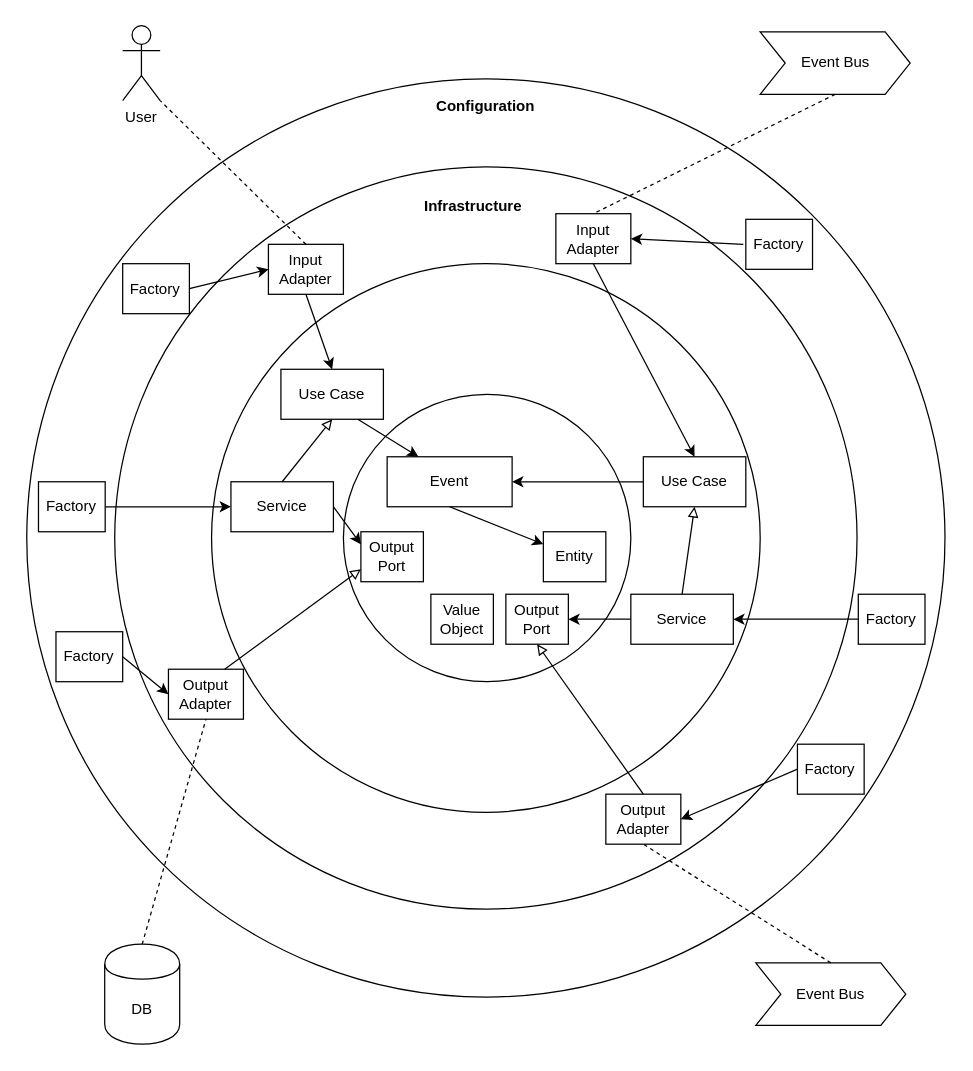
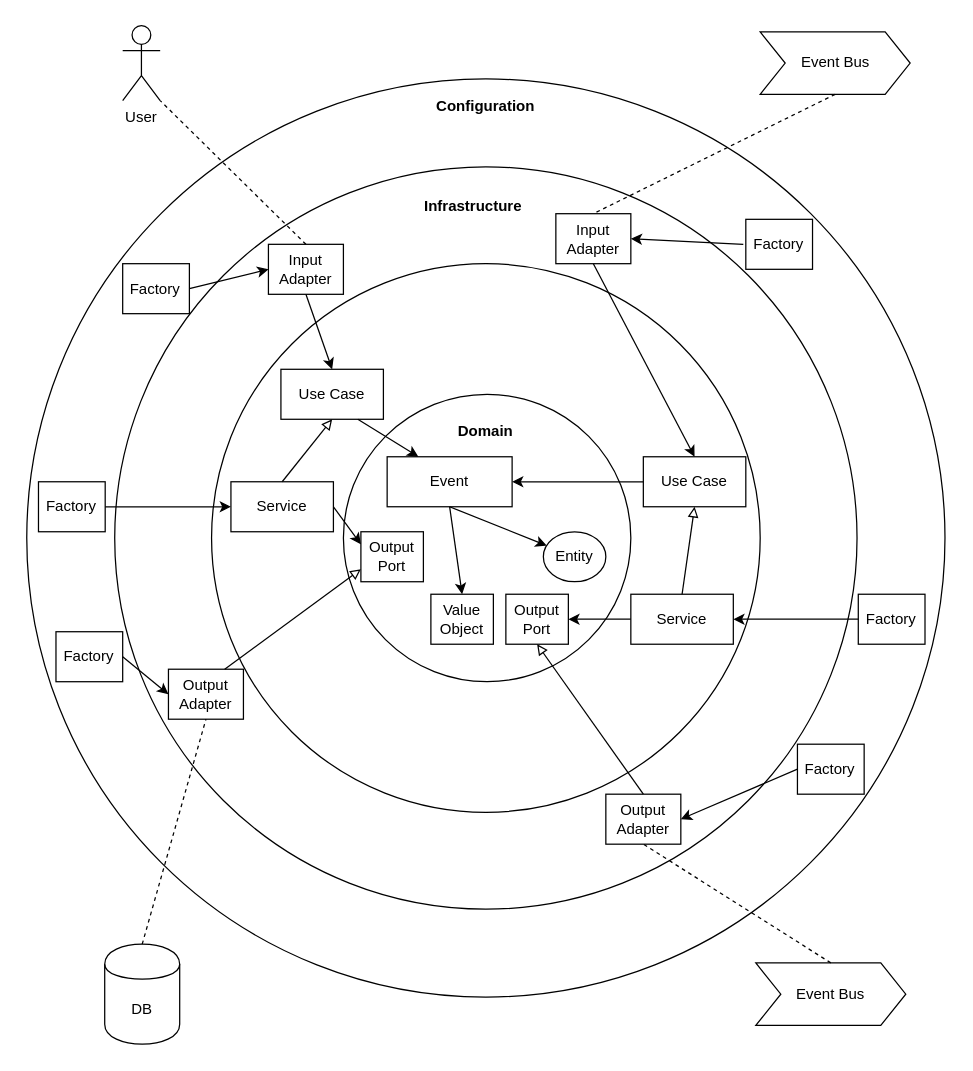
  <mxCell id="0" />
  <mxCell id="1" parent="0" />
  <mxCell id="2" value="" style="ellipse;whiteSpace=wrap;html=1;aspect=fixed;" vertex="1" parent="1"><mxGeometry x="20.62" y="62.62" width="734.75" height="734.75" as="geometry" /></mxCell>
  <mxCell id="3" value="" style="ellipse;whiteSpace=wrap;html=1;aspect=fixed;" vertex="1" parent="1"><mxGeometry x="91" y="133" width="594" height="594" as="geometry" /></mxCell>
  <mxCell id="4" value="" style="ellipse;whiteSpace=wrap;html=1;aspect=fixed;" vertex="1" parent="1"><mxGeometry x="168.5" y="210.5" width="439" height="439" as="geometry" /></mxCell>
  <mxCell id="5" value="" style="ellipse;whiteSpace=wrap;html=1;aspect=fixed;" vertex="1" parent="1"><mxGeometry x="274" y="315" width="230" height="230" as="geometry" /></mxCell>
  <mxCell id="6" value="Event" style="rounded=0;whiteSpace=wrap;html=1;" vertex="1" parent="1"><mxGeometry x="309" y="365" width="100" height="40" as="geometry" /></mxCell>
- <mxCell id="7" value="Entity" style="rounded=0;whiteSpace=wrap;html=1;" vertex="1" parent="1"><mxGeometry x="434" y="425" width="50" height="40" as="geometry" /></mxCell>
+ <mxCell id="7" value="Entity" style="ellipse;whiteSpace=wrap;html=1;" vertex="1" parent="1"><mxGeometry x="434" y="425" width="50" height="40" as="geometry" /></mxCell>
  <mxCell id="8" value="Value &lt;br&gt;Object" style="rounded=0;whiteSpace=wrap;html=1;" vertex="1" parent="1"><mxGeometry x="344" y="475" width="50" height="40" as="geometry" /></mxCell>
+ <mxCell id="9" value="" style="endArrow=classic;html=1;exitX=0.5;exitY=1;exitDx=0;exitDy=0;entryX=0.5;entryY=0;entryDx=0;entryDy=0;" edge="1" parent="1" source="6" target="8"><mxGeometry width="50" height="50" relative="1" as="geometry"><mxPoint x="414" y="405" as="sourcePoint" /><mxPoint x="464" y="355" as="targetPoint" /></mxGeometry></mxCell>
  <mxCell id="10" value="" style="endArrow=classic;html=1;exitX=0.5;exitY=1;exitDx=0;exitDy=0;entryX=0;entryY=0.25;entryDx=0;entryDy=0;" edge="1" parent="1" source="6" target="7"><mxGeometry width="50" height="50" relative="1" as="geometry"><mxPoint x="414" y="405" as="sourcePoint" /><mxPoint x="464" y="355" as="targetPoint" /></mxGeometry></mxCell>
+ <mxCell id="11" value="&lt;b&gt;Domain&lt;/b&gt;" style="text;html=1;strokeColor=none;fillColor=none;align=center;verticalAlign=middle;whiteSpace=wrap;rounded=0;" vertex="1" parent="1"><mxGeometry x="368" y="335" width="40" height="20" as="geometry" /></mxCell>
  <mxCell id="12" value="&lt;b&gt;Infrastructure&lt;br&gt;&lt;/b&gt;" style="text;html=1;strokeColor=none;fillColor=none;align=center;verticalAlign=middle;whiteSpace=wrap;rounded=0;" vertex="1" parent="1"><mxGeometry x="358" y="155" width="40" height="20" as="geometry" /></mxCell>
  <mxCell id="13" value="&lt;b&gt;Configuration&lt;/b&gt;" style="text;html=1;strokeColor=none;fillColor=none;align=center;verticalAlign=middle;whiteSpace=wrap;rounded=0;" vertex="1" parent="1"><mxGeometry x="368" y="75" width="40" height="20" as="geometry" /></mxCell>
  <mxCell id="14" value="Use Case" style="rounded=0;whiteSpace=wrap;html=1;" vertex="1" parent="1"><mxGeometry x="224" y="295" width="82" height="40" as="geometry" /></mxCell>
  <mxCell id="15" value="" style="endArrow=classic;html=1;exitX=0.75;exitY=1;exitDx=0;exitDy=0;entryX=0.25;entryY=0;entryDx=0;entryDy=0;" edge="1" parent="1" source="14" target="6"><mxGeometry width="50" height="50" relative="1" as="geometry"><mxPoint x="414" y="405" as="sourcePoint" /><mxPoint x="464" y="355" as="targetPoint" /></mxGeometry></mxCell>
  <mxCell id="16" value="Use Case" style="rounded=0;whiteSpace=wrap;html=1;" vertex="1" parent="1"><mxGeometry x="514" y="365" width="82" height="40" as="geometry" /></mxCell>
  <mxCell id="17" value="" style="endArrow=classic;html=1;exitX=0;exitY=0.5;exitDx=0;exitDy=0;entryX=1;entryY=0.5;entryDx=0;entryDy=0;" edge="1" parent="1" source="16" target="6"><mxGeometry width="50" height="50" relative="1" as="geometry"><mxPoint x="414" y="405" as="sourcePoint" /><mxPoint x="464" y="355" as="targetPoint" /></mxGeometry></mxCell>
  <mxCell id="18" value="Service" style="rounded=0;whiteSpace=wrap;html=1;" vertex="1" parent="1"><mxGeometry x="184" y="385" width="82" height="40" as="geometry" /></mxCell>
  <mxCell id="19" value="" style="endArrow=block;html=1;exitX=0.5;exitY=0;exitDx=0;exitDy=0;entryX=0.5;entryY=1;entryDx=0;entryDy=0;endFill=0;" edge="1" parent="1" source="18" target="14"><mxGeometry width="50" height="50" relative="1" as="geometry"><mxPoint x="414" y="405" as="sourcePoint" /><mxPoint x="464" y="355" as="targetPoint" /></mxGeometry></mxCell>
  <mxCell id="20" value="Service" style="rounded=0;whiteSpace=wrap;html=1;" vertex="1" parent="1"><mxGeometry x="504" y="475" width="82" height="40" as="geometry" /></mxCell>
  <mxCell id="21" value="" style="endArrow=block;html=1;exitX=0.5;exitY=0;exitDx=0;exitDy=0;entryX=0.5;entryY=1;entryDx=0;entryDy=0;endFill=0;" edge="1" parent="1" source="20" target="16"><mxGeometry width="50" height="50" relative="1" as="geometry"><mxPoint x="664" y="455" as="sourcePoint" /><mxPoint x="704" y="405" as="targetPoint" /></mxGeometry></mxCell>
  <mxCell id="22" value="Factory" style="rounded=0;whiteSpace=wrap;html=1;" vertex="1" parent="1"><mxGeometry x="30" y="385" width="53.38" height="40" as="geometry" /></mxCell>
  <mxCell id="23" value="Factory" style="rounded=0;whiteSpace=wrap;html=1;" vertex="1" parent="1"><mxGeometry x="686" y="475" width="53.38" height="40" as="geometry" /></mxCell>
  <mxCell id="24" value="" style="endArrow=classic;html=1;exitX=1;exitY=0.5;exitDx=0;exitDy=0;entryX=0;entryY=0.5;entryDx=0;entryDy=0;" edge="1" parent="1" source="22" target="18"><mxGeometry width="50" height="50" relative="1" as="geometry"><mxPoint x="254" y="435" as="sourcePoint" /><mxPoint x="304" y="385" as="targetPoint" /></mxGeometry></mxCell>
  <mxCell id="25" value="" style="endArrow=classic;html=1;exitX=0;exitY=0.5;exitDx=0;exitDy=0;entryX=1;entryY=0.5;entryDx=0;entryDy=0;" edge="1" parent="1" source="23" target="20"><mxGeometry width="50" height="50" relative="1" as="geometry"><mxPoint x="774" y="475" as="sourcePoint" /><mxPoint x="824" y="425" as="targetPoint" /></mxGeometry></mxCell>
  <mxCell id="26" value="Output&lt;br&gt;Adapter" style="rounded=0;whiteSpace=wrap;html=1;" vertex="1" parent="1"><mxGeometry x="134" y="535" width="60" height="40" as="geometry" /></mxCell>
  <mxCell id="27" value="Output&lt;br&gt;Adapter" style="rounded=0;whiteSpace=wrap;html=1;" vertex="1" parent="1"><mxGeometry x="484" y="635" width="60" height="40" as="geometry" /></mxCell>
  <mxCell id="28" value="Output&lt;br&gt;Port" style="rounded=0;whiteSpace=wrap;html=1;" vertex="1" parent="1"><mxGeometry x="404" y="475" width="50" height="40" as="geometry" /></mxCell>
  <mxCell id="29" value="Output&lt;br&gt;Port" style="rounded=0;whiteSpace=wrap;html=1;" vertex="1" parent="1"><mxGeometry x="288" y="425" width="50" height="40" as="geometry" /></mxCell>
  <mxCell id="30" value="" style="endArrow=classic;html=1;exitX=1;exitY=0.5;exitDx=0;exitDy=0;entryX=0;entryY=0.25;entryDx=0;entryDy=0;" edge="1" parent="1" source="18" target="29"><mxGeometry width="50" height="50" relative="1" as="geometry"><mxPoint x="254" y="515" as="sourcePoint" /><mxPoint x="304" y="465" as="targetPoint" /></mxGeometry></mxCell>
  <mxCell id="31" value="" style="endArrow=classic;html=1;exitX=0;exitY=0.5;exitDx=0;exitDy=0;entryX=1;entryY=0.5;entryDx=0;entryDy=0;" edge="1" parent="1" source="20" target="28"><mxGeometry width="50" height="50" relative="1" as="geometry"><mxPoint x="739.38" y="645" as="sourcePoint" /><mxPoint x="802.38" y="665" as="targetPoint" /></mxGeometry></mxCell>
  <mxCell id="32" value="" style="endArrow=block;html=1;exitX=0.75;exitY=0;exitDx=0;exitDy=0;entryX=0;entryY=0.75;entryDx=0;entryDy=0;endFill=0;" edge="1" parent="1" source="26" target="29"><mxGeometry width="50" height="50" relative="1" as="geometry"><mxPoint x="224" y="525" as="sourcePoint" /><mxPoint x="264" y="475" as="targetPoint" /></mxGeometry></mxCell>
  <mxCell id="33" value="DB" style="shape=cylinder;whiteSpace=wrap;html=1;boundedLbl=1;backgroundOutline=1;" vertex="1" parent="1"><mxGeometry x="83" y="755" width="60" height="80" as="geometry" /></mxCell>
  <mxCell id="34" value="" style="endArrow=none;dashed=1;html=1;exitX=0.5;exitY=0;exitDx=0;exitDy=0;entryX=0.5;entryY=1;entryDx=0;entryDy=0;" edge="1" parent="1" source="33" target="26"><mxGeometry width="50" height="50" relative="1" as="geometry"><mxPoint x="254" y="695" as="sourcePoint" /><mxPoint x="304" y="645" as="targetPoint" /></mxGeometry></mxCell>
  <mxCell id="35" value="Event Bus" style="shape=step;perimeter=stepPerimeter;whiteSpace=wrap;html=1;fixedSize=1;" vertex="1" parent="1"><mxGeometry x="604" y="770" width="120" height="50" as="geometry" /></mxCell>
  <mxCell id="36" value="" style="endArrow=none;dashed=1;html=1;entryX=0.5;entryY=1;entryDx=0;entryDy=0;exitX=0.5;exitY=0;exitDx=0;exitDy=0;" edge="1" parent="1" source="35" target="27"><mxGeometry width="50" height="50" relative="1" as="geometry"><mxPoint x="-206" y="635" as="sourcePoint" /><mxPoint x="-156" y="585" as="targetPoint" /></mxGeometry></mxCell>
  <mxCell id="37" value="" style="endArrow=block;html=1;exitX=0.5;exitY=0;exitDx=0;exitDy=0;entryX=0.5;entryY=1;entryDx=0;entryDy=0;endFill=0;" edge="1" parent="1" source="27" target="28"><mxGeometry width="50" height="50" relative="1" as="geometry"><mxPoint x="189" y="545" as="sourcePoint" /><mxPoint x="298" y="465" as="targetPoint" /></mxGeometry></mxCell>
  <mxCell id="38" value="Factory" style="rounded=0;whiteSpace=wrap;html=1;" vertex="1" parent="1"><mxGeometry x="637.31" y="595" width="53.38" height="40" as="geometry" /></mxCell>
  <mxCell id="39" value="" style="endArrow=classic;html=1;exitX=0;exitY=0.5;exitDx=0;exitDy=0;entryX=1;entryY=0.5;entryDx=0;entryDy=0;" edge="1" parent="1" source="38" target="27"><mxGeometry width="50" height="50" relative="1" as="geometry"><mxPoint x="444" y="565" as="sourcePoint" /><mxPoint x="494" y="515" as="targetPoint" /></mxGeometry></mxCell>
  <mxCell id="40" value="Factory" style="rounded=0;whiteSpace=wrap;html=1;" vertex="1" parent="1"><mxGeometry x="44" y="505" width="53.38" height="40" as="geometry" /></mxCell>
  <mxCell id="41" value="" style="endArrow=classic;html=1;exitX=1;exitY=0.5;exitDx=0;exitDy=0;entryX=0;entryY=0.5;entryDx=0;entryDy=0;" edge="1" parent="1" source="40" target="26"><mxGeometry width="50" height="50" relative="1" as="geometry"><mxPoint x="93.38" y="415" as="sourcePoint" /><mxPoint x="194" y="415" as="targetPoint" /></mxGeometry></mxCell>
  <mxCell id="42" value="Factory" style="rounded=0;whiteSpace=wrap;html=1;" vertex="1" parent="1"><mxGeometry x="596" y="175" width="53.38" height="40" as="geometry" /></mxCell>
  <mxCell id="43" value="Input&lt;br&gt;Adapter" style="rounded=0;whiteSpace=wrap;html=1;" vertex="1" parent="1"><mxGeometry x="444" y="170.5" width="60" height="40" as="geometry" /></mxCell>
  <mxCell id="44" value="" style="endArrow=classic;html=1;entryX=1;entryY=0.5;entryDx=0;entryDy=0;" edge="1" parent="1" target="43"><mxGeometry width="50" height="50" relative="1" as="geometry"><mxPoint x="594" y="195" as="sourcePoint" /><mxPoint x="704" y="215" as="targetPoint" /></mxGeometry></mxCell>
  <mxCell id="45" value="" style="endArrow=classic;html=1;exitX=0.5;exitY=1;exitDx=0;exitDy=0;entryX=0.5;entryY=0;entryDx=0;entryDy=0;" edge="1" parent="1" source="43" target="16"><mxGeometry width="50" height="50" relative="1" as="geometry"><mxPoint x="706" y="515" as="sourcePoint" /><mxPoint x="606" y="515" as="targetPoint" /></mxGeometry></mxCell>
  <mxCell id="46" value="Event Bus" style="shape=step;perimeter=stepPerimeter;whiteSpace=wrap;html=1;fixedSize=1;" vertex="1" parent="1"><mxGeometry x="607.5" y="25" width="120" height="50" as="geometry" /></mxCell>
  <mxCell id="47" value="Factory" style="rounded=0;whiteSpace=wrap;html=1;" vertex="1" parent="1"><mxGeometry x="97.38" y="210.5" width="53.38" height="40" as="geometry" /></mxCell>
  <mxCell id="48" value="Input&lt;br&gt;Adapter" style="rounded=0;whiteSpace=wrap;html=1;" vertex="1" parent="1"><mxGeometry x="214" y="195" width="60" height="40" as="geometry" /></mxCell>
  <mxCell id="49" value="" style="endArrow=classic;html=1;entryX=0;entryY=0.5;entryDx=0;entryDy=0;exitX=1;exitY=0.5;exitDx=0;exitDy=0;" edge="1" parent="1" source="47" target="48"><mxGeometry width="50" height="50" relative="1" as="geometry"><mxPoint x="604" y="205" as="sourcePoint" /><mxPoint x="514" y="200.5" as="targetPoint" /></mxGeometry></mxCell>
  <mxCell id="50" value="" style="endArrow=classic;html=1;entryX=0.5;entryY=0;entryDx=0;entryDy=0;exitX=0.5;exitY=1;exitDx=0;exitDy=0;" edge="1" parent="1" source="48" target="14"><mxGeometry width="50" height="50" relative="1" as="geometry"><mxPoint x="614" y="215" as="sourcePoint" /><mxPoint x="524" y="210.5" as="targetPoint" /></mxGeometry></mxCell>
  <mxCell id="51" value="User" style="shape=umlActor;verticalLabelPosition=bottom;labelBackgroundColor=#ffffff;verticalAlign=top;html=1;outlineConnect=0;" vertex="1" parent="1"><mxGeometry x="97.38" y="20" width="30" height="60" as="geometry" /></mxCell>
  <mxCell id="52" value="" style="endArrow=none;dashed=1;html=1;exitX=0.5;exitY=0;exitDx=0;exitDy=0;entryX=1;entryY=1;entryDx=0;entryDy=0;entryPerimeter=0;" edge="1" parent="1" source="48" target="51"><mxGeometry width="50" height="50" relative="1" as="geometry"><mxPoint x="274" y="265" as="sourcePoint" /><mxPoint x="324" y="215" as="targetPoint" /></mxGeometry></mxCell>
  <mxCell id="53" value="" style="endArrow=none;dashed=1;html=1;exitX=0.5;exitY=1;exitDx=0;exitDy=0;entryX=0.5;entryY=0;entryDx=0;entryDy=0;" edge="1" parent="1" source="46" target="43"><mxGeometry width="50" height="50" relative="1" as="geometry"><mxPoint x="274" y="265" as="sourcePoint" /><mxPoint x="324" y="215" as="targetPoint" /></mxGeometry></mxCell>
